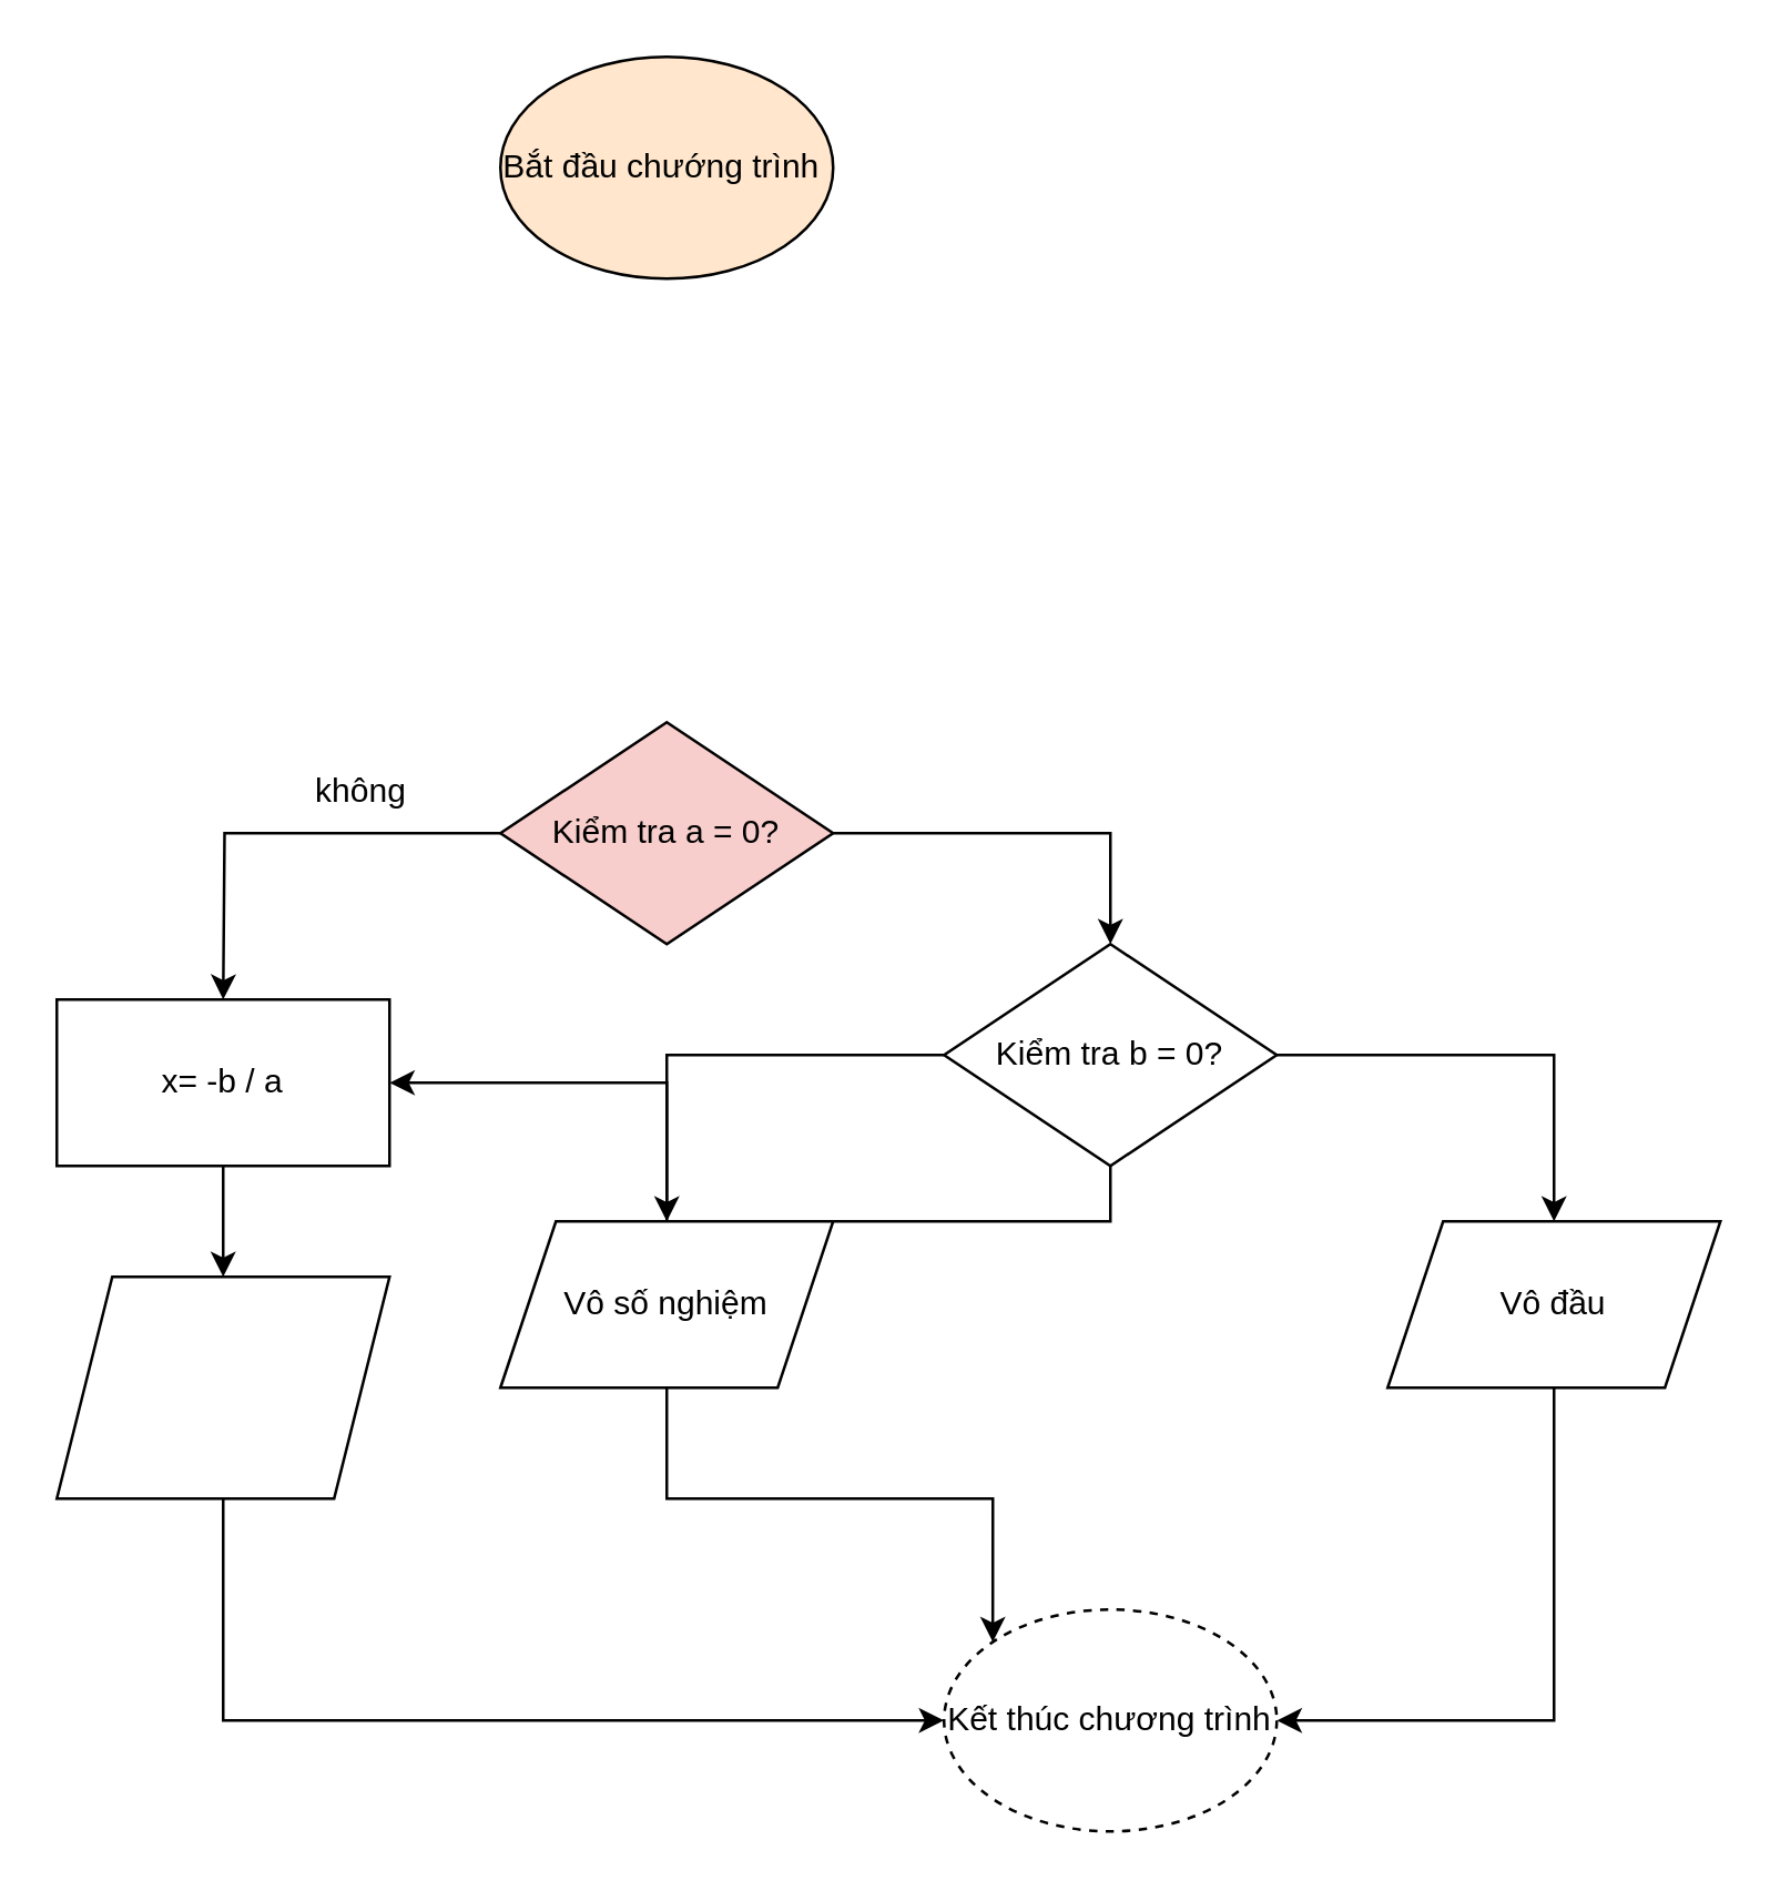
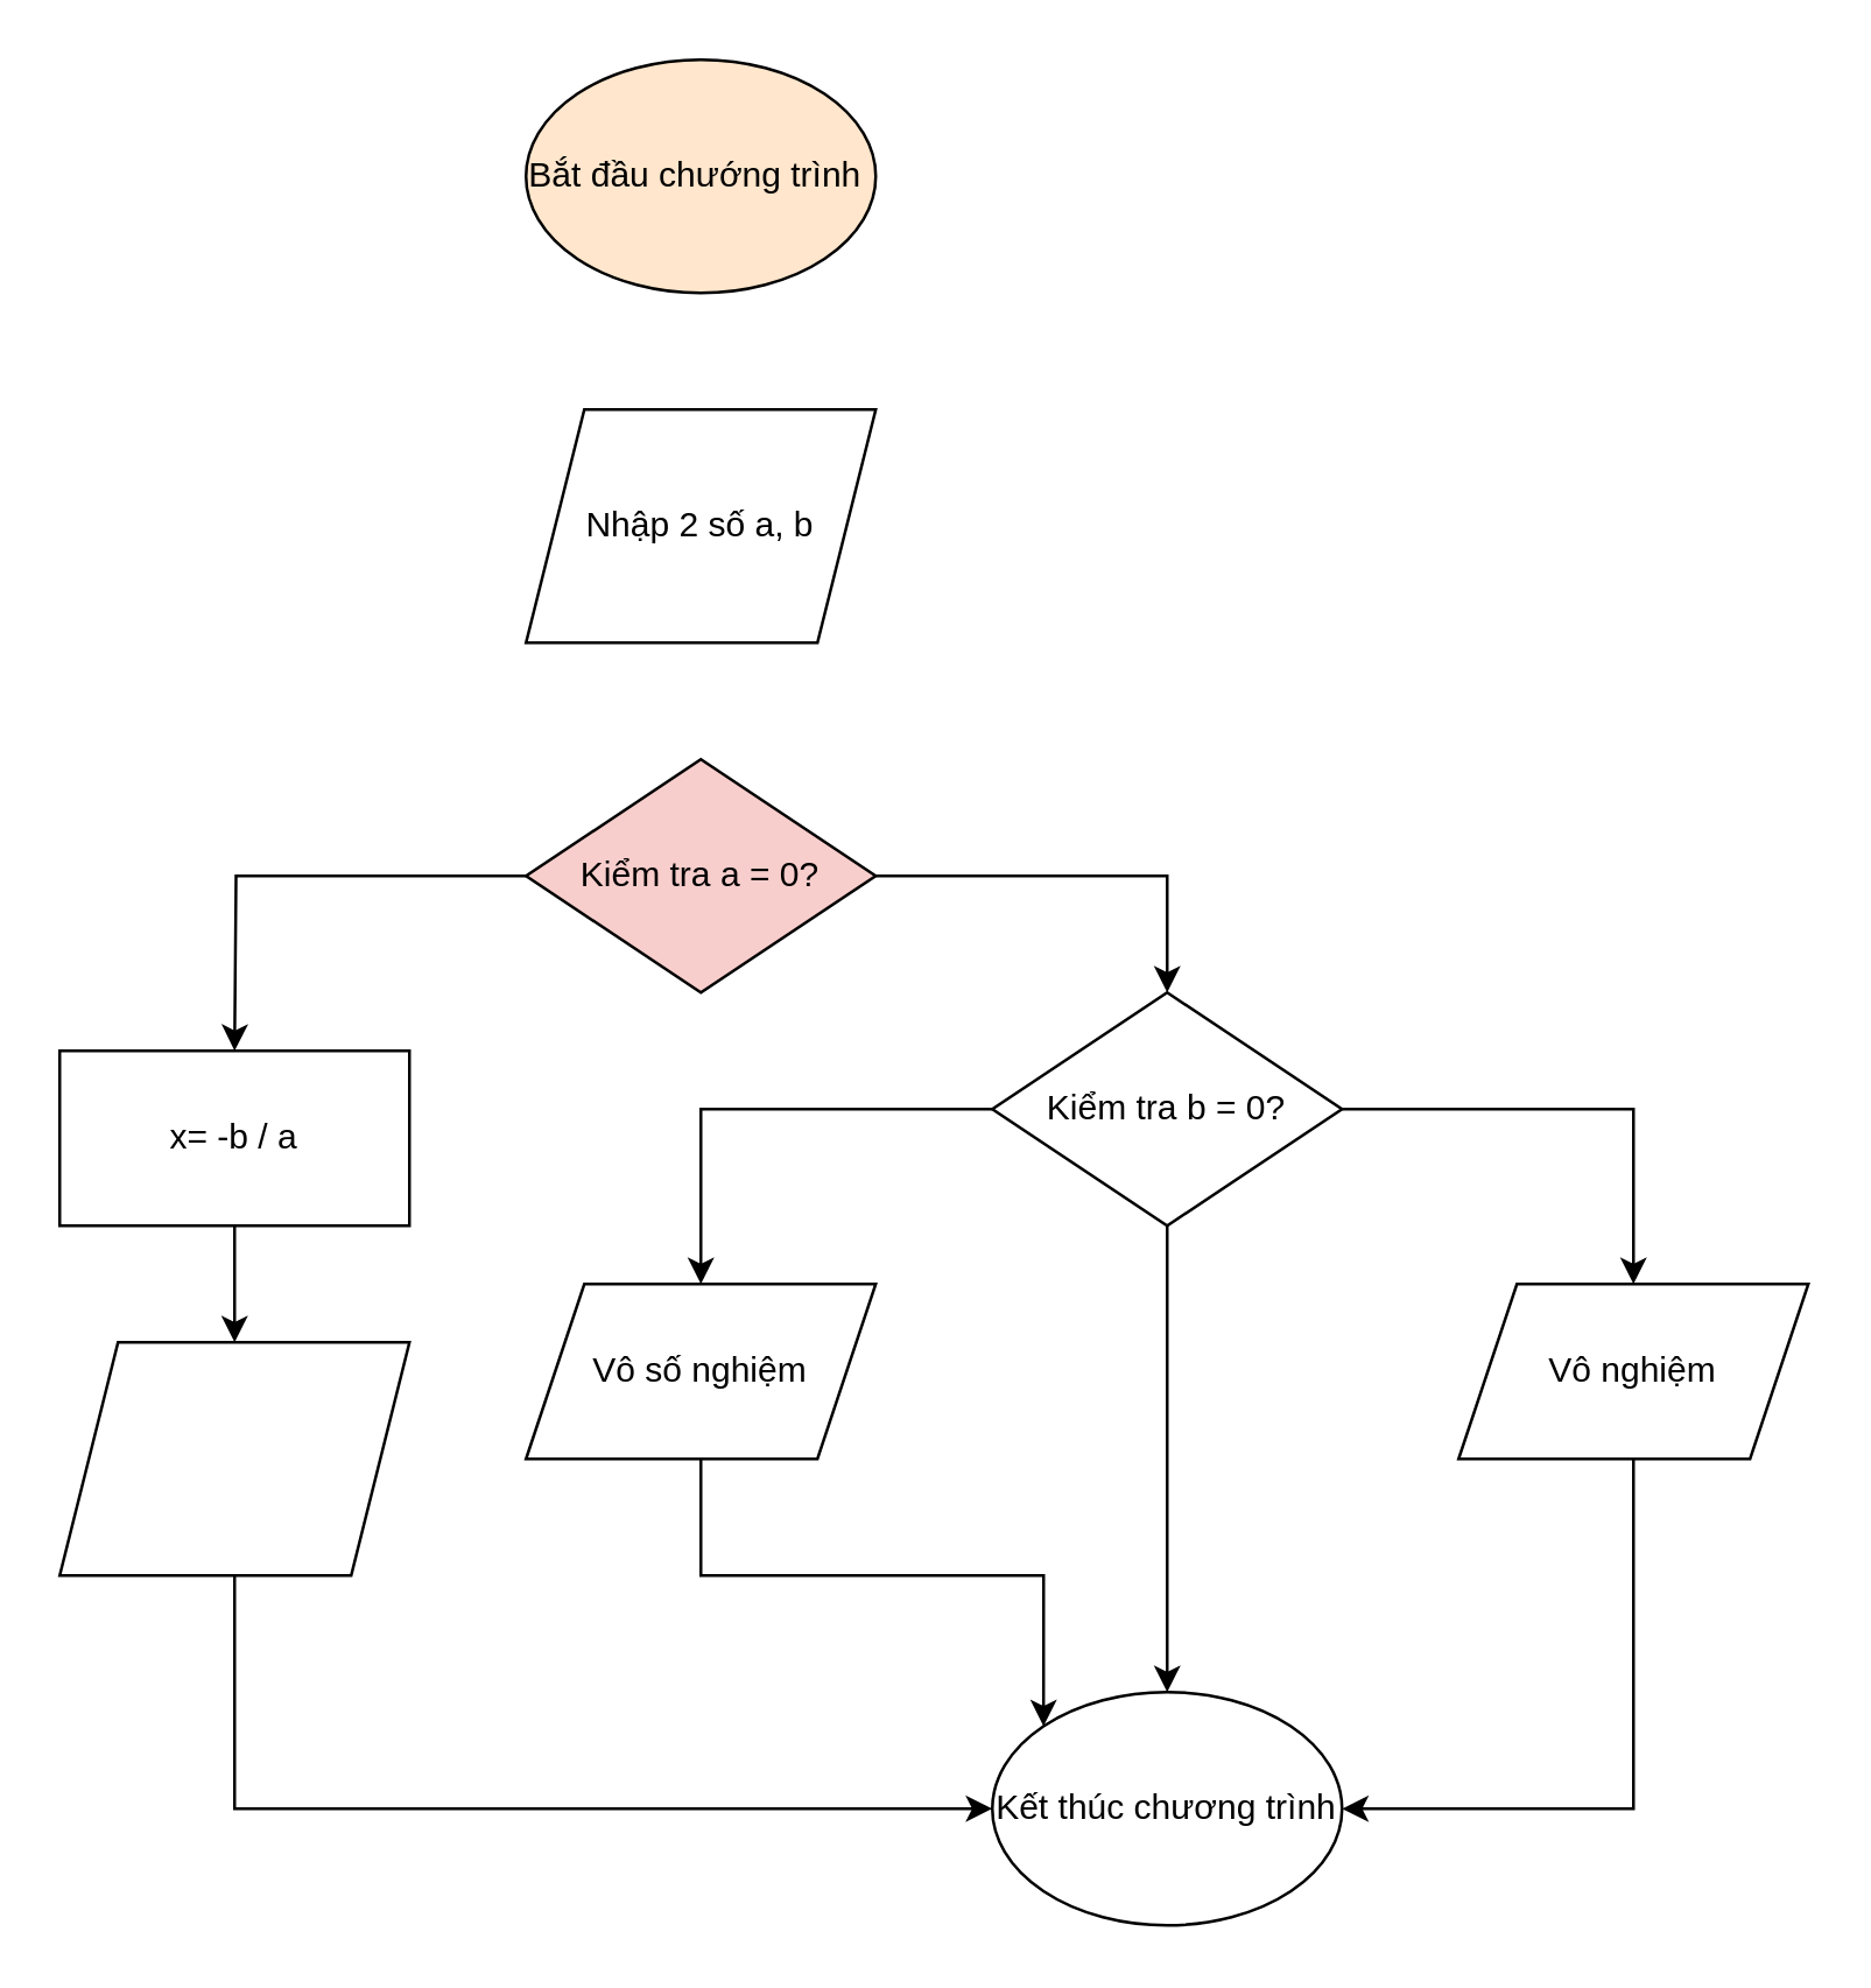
  <mxCell id="0" />
  <mxCell id="1" parent="0" />
  <mxCell id="2" value="Bắt đầu chướng trình&amp;nbsp;" style="ellipse;whiteSpace=wrap;html=1;fillColor=#ffe6cc;" vertex="1" parent="1"><mxGeometry x="180" y="20" width="120" height="80" as="geometry" /></mxCell>
+ <mxCell id="3" value="Nhập 2 số a, b" style="shape=parallelogram;perimeter=parallelogramPerimeter;whiteSpace=wrap;html=1;fixedSize=1;" vertex="1" parent="1"><mxGeometry x="180" y="140" width="120" height="80" as="geometry" /></mxCell>
  <mxCell id="4" style="edgeStyle=orthogonalEdgeStyle;rounded=0;orthogonalLoop=1;jettySize=auto;html=1;exitX=0;exitY=0.5;exitDx=0;exitDy=0;entryX=0.5;entryY=0;entryDx=0;entryDy=0;" edge="1" parent="1" source="6"><mxGeometry relative="1" as="geometry"><mxPoint x="80" y="360" as="targetPoint" /></mxGeometry></mxCell>
  <mxCell id="5" style="edgeStyle=orthogonalEdgeStyle;rounded=0;orthogonalLoop=1;jettySize=auto;html=1;exitX=1;exitY=0.5;exitDx=0;exitDy=0;entryX=0.5;entryY=0;entryDx=0;entryDy=0;" edge="1" parent="1" source="6" target="11"><mxGeometry relative="1" as="geometry"><mxPoint x="400" y="320" as="targetPoint" /></mxGeometry></mxCell>
  <mxCell id="6" value="Kiểm tra a = 0?" style="rhombus;whiteSpace=wrap;html=1;fillColor=#f8cecc;" vertex="1" parent="1"><mxGeometry x="180" y="260" width="120" height="80" as="geometry" /></mxCell>
- <mxCell id="7" value="không" style="text;html=1;align=center;verticalAlign=middle;whiteSpace=wrap;rounded=0;" vertex="1" parent="1"><mxGeometry x="100" y="270" width="60" height="30" as="geometry" /></mxCell>
  <mxCell id="8" style="edgeStyle=orthogonalEdgeStyle;rounded=0;orthogonalLoop=1;jettySize=auto;html=1;exitX=0;exitY=0.5;exitDx=0;exitDy=0;" edge="1" parent="1" source="11" target="13"><mxGeometry relative="1" as="geometry" /></mxCell>
  <mxCell id="9" style="edgeStyle=orthogonalEdgeStyle;rounded=0;orthogonalLoop=1;jettySize=auto;html=1;exitX=1;exitY=0.5;exitDx=0;exitDy=0;entryX=0.5;entryY=0;entryDx=0;entryDy=0;" edge="1" parent="1" source="11" target="15"><mxGeometry relative="1" as="geometry" /></mxCell>
- <mxCell id="10" style="edgeStyle=orthogonalEdgeStyle;rounded=0;orthogonalLoop=1;jettySize=auto;html=1;exitX=0.5;exitY=1;exitDx=0;exitDy=0;" edge="1" parent="1" source="11" target="17"><mxGeometry relative="1" as="geometry" /></mxCell>
+ <mxCell id="10" style="edgeStyle=orthogonalEdgeStyle;rounded=0;orthogonalLoop=1;jettySize=auto;html=1;exitX=0.5;exitY=1;exitDx=0;exitDy=0;" edge="1" parent="1" source="11" target="20"><mxGeometry relative="1" as="geometry" /></mxCell>
  <mxCell id="11" value="Kiểm tra b = 0?" style="rhombus;whiteSpace=wrap;html=1;" vertex="1" parent="1"><mxGeometry x="340" y="340" width="120" height="80" as="geometry" /></mxCell>
  <mxCell id="12" style="edgeStyle=orthogonalEdgeStyle;rounded=0;orthogonalLoop=1;jettySize=auto;html=1;exitX=0.5;exitY=1;exitDx=0;exitDy=0;entryX=0;entryY=0;entryDx=0;entryDy=0;" edge="1" parent="1" source="13" target="20"><mxGeometry relative="1" as="geometry" /></mxCell>
  <mxCell id="13" value="Vô số nghiệm" style="shape=parallelogram;perimeter=parallelogramPerimeter;whiteSpace=wrap;html=1;fixedSize=1;" vertex="1" parent="1"><mxGeometry x="180" y="440" width="120" height="60" as="geometry" /></mxCell>
  <mxCell id="14" style="edgeStyle=orthogonalEdgeStyle;rounded=0;orthogonalLoop=1;jettySize=auto;html=1;exitX=0.5;exitY=1;exitDx=0;exitDy=0;entryX=1;entryY=0.5;entryDx=0;entryDy=0;" edge="1" parent="1" source="15" target="20"><mxGeometry relative="1" as="geometry" /></mxCell>
- <mxCell id="15" value="Vô đầu" style="shape=parallelogram;perimeter=parallelogramPerimeter;whiteSpace=wrap;html=1;fixedSize=1;" vertex="1" parent="1"><mxGeometry x="500" y="440" width="120" height="60" as="geometry" /></mxCell>
+ <mxCell id="15" value="Vô nghiệm" style="shape=parallelogram;perimeter=parallelogramPerimeter;whiteSpace=wrap;html=1;fixedSize=1;" vertex="1" parent="1"><mxGeometry x="500" y="440" width="120" height="60" as="geometry" /></mxCell>
  <mxCell id="16" style="edgeStyle=orthogonalEdgeStyle;rounded=0;orthogonalLoop=1;jettySize=auto;html=1;exitX=0.5;exitY=1;exitDx=0;exitDy=0;entryX=0.5;entryY=0;entryDx=0;entryDy=0;" edge="1" parent="1" source="17" target="19"><mxGeometry relative="1" as="geometry" /></mxCell>
  <mxCell id="17" value="x= -b / a" style="rounded=0;whiteSpace=wrap;html=1;" vertex="1" parent="1"><mxGeometry x="20" y="360" width="120" height="60" as="geometry" /></mxCell>
  <mxCell id="18" style="edgeStyle=orthogonalEdgeStyle;rounded=0;orthogonalLoop=1;jettySize=auto;html=1;exitX=0.5;exitY=1;exitDx=0;exitDy=0;entryX=0;entryY=0.5;entryDx=0;entryDy=0;" edge="1" parent="1" source="19" target="20"><mxGeometry relative="1" as="geometry" /></mxCell>
  <mxCell id="19" value="" style="shape=parallelogram;perimeter=parallelogramPerimeter;whiteSpace=wrap;html=1;fixedSize=1;" vertex="1" parent="1"><mxGeometry x="20" y="460" width="120" height="80" as="geometry" /></mxCell>
- <mxCell id="20" value="Kết thúc chương trình" style="ellipse;whiteSpace=wrap;html=1;dashed=1;" vertex="1" parent="1"><mxGeometry x="340" y="580" width="120" height="80" as="geometry" /></mxCell>
+ <mxCell id="20" value="Kết thúc chương trình" style="ellipse;whiteSpace=wrap;html=1;" vertex="1" parent="1"><mxGeometry x="340" y="580" width="120" height="80" as="geometry" /></mxCell>
